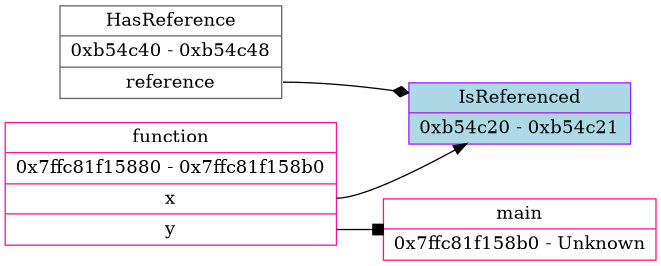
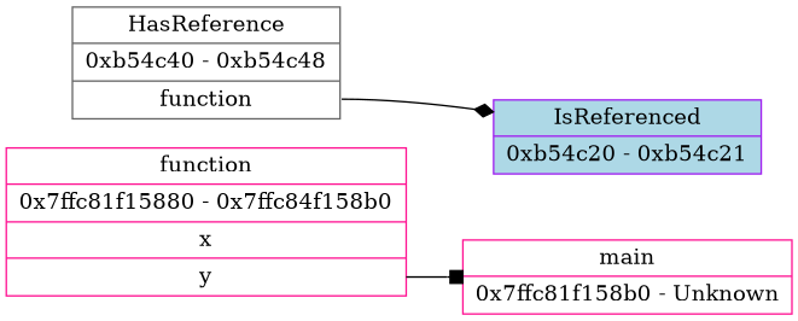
  digraph {
    rankdir=LR
    node [color=deeppink fillcolor=white shape=record style=filled]
    edge [tailport=p0]
-   n1 [label="function|0x7ffc81f15880 - 0x7ffc81f158b0|<p0> x|<p1> y"]
+   n1 [label="function|0x7ffc81f15880 - 0x7ffc84f158b0|<p0> x|<p1> y"]
    n2 [color=purple fillcolor=lightblue label="IsReferenced|0xb54c20 - 0xb54c21"]
    n3 [label="main|0x7ffc81f158b0 - Unknown"]
-   n4 [color=gray40 label="HasReference|0xb54c40 - 0xb54c48|<p0> reference"]
-   n1 -> n2 [arrowhead=normal]
+   n4 [color=gray40 label="HasReference|0xb54c40 - 0xb54c48|<p0> function"]
    n1 -> n3 [arrowhead=box tailport=p1]
    n4 -> n2 [arrowhead=diamond]
  }
